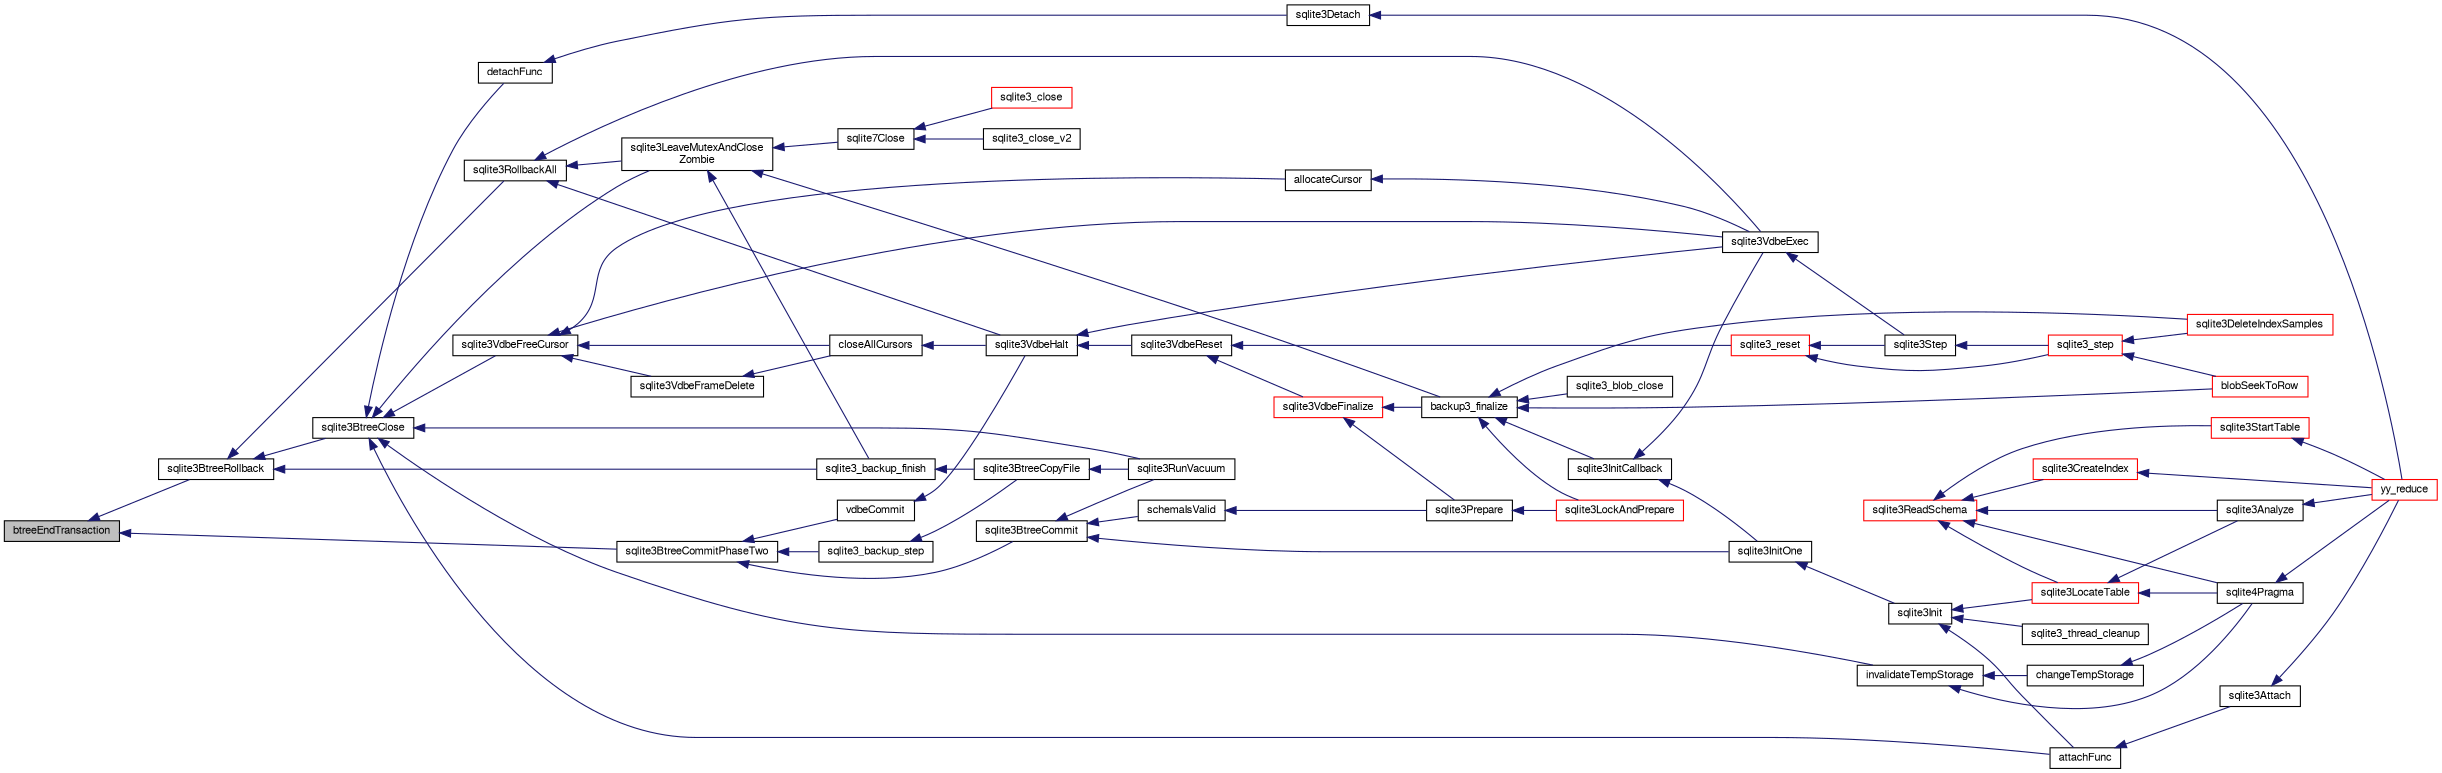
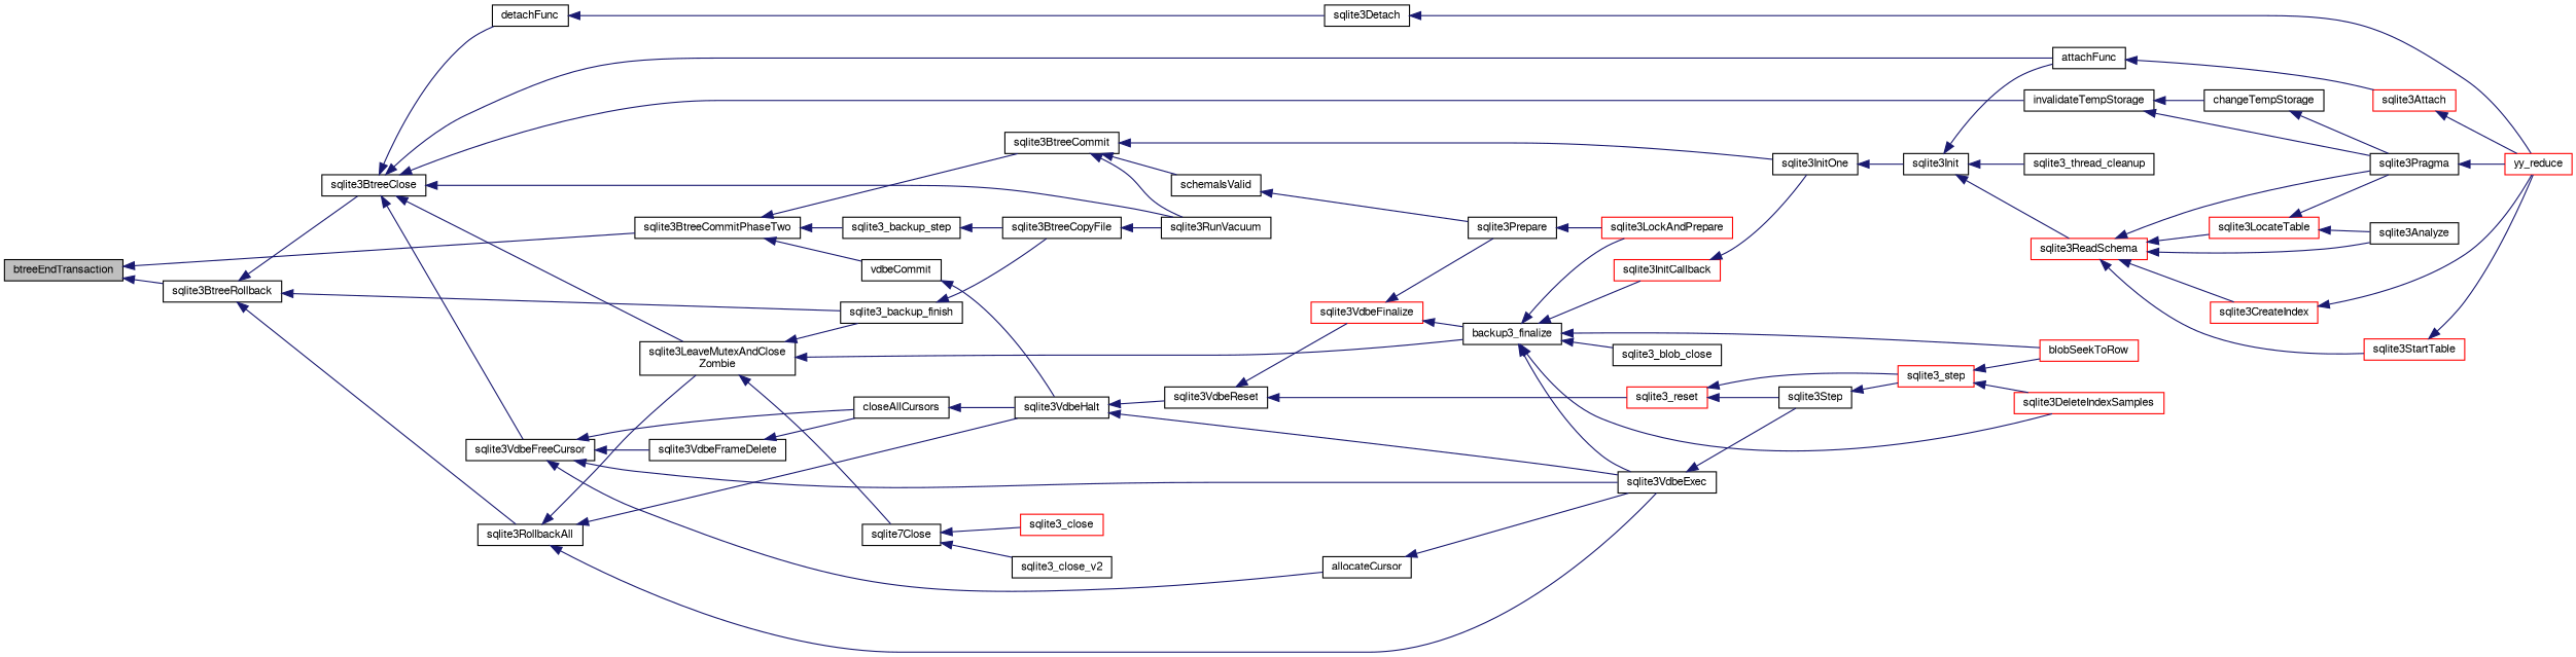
  digraph {
    rankdir=LR
    node [color=black fillcolor=white fontname=FreeSans fontsize=10 shape=record style=filled]
    edge [color=midnightblue dir=back fontname=FreeSans fontsize=10 labelfontname=FreeSans labelfontsize=10 style=solid]
    n1 [fillcolor=grey75 fontcolor=black height=0.2 label=btreeEndTransaction width=0.4]
    n2 [height=0.2 label=sqlite3BtreeCommitPhaseTwo width=0.4]
    n3 [height=0.2 label=sqlite3BtreeRollback width=0.4]
    n4 [height=0.2 label=sqlite3BtreeCommit width=0.4]
    n5 [height=0.2 label=sqlite3_backup_step width=0.4]
    n6 [height=0.2 label=vdbeCommit width=0.4]
    n7 [height=0.2 label=sqlite3BtreeClose width=0.4]
    n8 [height=0.2 label=sqlite3_backup_finish width=0.4]
    n9 [height=0.2 label=sqlite3RollbackAll width=0.4]
    n10 [height=0.2 label=sqlite3InitOne width=0.4]
    n11 [height=0.2 label=schemaIsValid width=0.4]
    n12 [height=0.2 label=sqlite3RunVacuum width=0.4]
    n13 [height=0.2 label=sqlite3BtreeCopyFile width=0.4]
    n14 [height=0.2 label=sqlite3VdbeHalt width=0.4]
    n15 [height=0.2 label=sqlite3Init width=0.4]
    n16 [height=0.2 label=sqlite3Prepare width=0.4]
    n17 [height=0.2 label=attachFunc width=0.4]
    n18 [color=red height=0.2 label=sqlite3ReadSchema width=0.4]
    n19 [height=0.2 label=sqlite3_thread_cleanup width=0.4]
-   n20 [height=0.2 label=sqlite3Attach width=0.4]
+   n20 [color=red height=0.2 label=sqlite3Attach width=0.4]
    n21 [height=0.2 label=sqlite3Analyze width=0.4]
    n22 [color=red height=0.2 label=sqlite3LocateTable width=0.4]
-   n23 [height=0.2 label=sqlite4Pragma width=0.4]
+   n23 [height=0.2 label=sqlite3Pragma width=0.4]
    n24 [color=red height=0.2 label=sqlite3StartTable width=0.4]
    n25 [color=red height=0.2 label=sqlite3CreateIndex width=0.4]
    n26 [color=red height=0.2 label=yy_reduce width=0.4]
    n27 [color=red height=0.2 label=sqlite3LockAndPrepare width=0.4]
    n28 [height=0.2 label=sqlite3VdbeExec width=0.4]
    n29 [height=0.2 label=sqlite3Step width=0.4]
    n30 [color=red height=0.2 label=sqlite3_step width=0.4]
    n31 [color=red height=0.2 label=blobSeekToRow width=0.4]
    n32 [color=red height=0.2 label=sqlite3DeleteIndexSamples width=0.4]
    n33 [height=0.2 label=sqlite3VdbeReset width=0.4]
    n34 [color=red height=0.2 label=sqlite3VdbeFinalize width=0.4]
    n35 [color=red height=0.2 label=sqlite3_reset width=0.4]
    n36 [height=0.2 label=backup3_finalize width=0.4]
    n37 [height=0.2 label=sqlite3_blob_close width=0.4]
-   n38 [height=0.2 label=sqlite3InitCallback width=0.4]
+   n38 [color=red height=0.2 label=sqlite3InitCallback width=0.4]
    n39 [height=0.2 label=sqlite3VdbeFreeCursor width=0.4]
    n40 [height=0.2 label=detachFunc width=0.4]
    n41 [height=0.2 label=invalidateTempStorage width=0.4]
    n42 [height=0.2 label="sqlite3LeaveMutexAndClose\lZombie" width=0.4]
    n43 [height=0.2 label=sqlite3VdbeFrameDelete width=0.4]
    n44 [height=0.2 label=closeAllCursors width=0.4]
    n45 [height=0.2 label=allocateCursor width=0.4]
    n46 [height=0.2 label=sqlite3Detach width=0.4]
    n47 [height=0.2 label=changeTempStorage width=0.4]
    n48 [height=0.2 label=sqlite7Close width=0.4]
    n49 [color=red height=0.2 label=sqlite3_close width=0.4]
    n50 [height=0.2 label=sqlite3_close_v2 width=0.4]
    n1 -> n2
    n1 -> n3
    n2 -> n4
    n2 -> n5
    n2 -> n6
    n3 -> n7
    n3 -> n8
    n3 -> n9
    n4 -> n10
    n4 -> n11
    n4 -> n12
    n5 -> n13
    n6 -> n14
    n7 -> n12
    n7 -> n17
    n7 -> n39
    n7 -> n40
    n7 -> n41
    n7 -> n42
    n8 -> n13
    n9 -> n14
    n9 -> n28
    n9 -> n42
    n10 -> n15
    n11 -> n16
    n13 -> n12
    n14 -> n28
    n14 -> n33
    n15 -> n17
-   n15 -> n22
+   n15 -> n18
    n15 -> n19
    n16 -> n27
    n17 -> n20
    n18 -> n21
    n18 -> n22
    n18 -> n23
    n18 -> n24
    n18 -> n25
    n20 -> n26
-   n21 -> n26
    n22 -> n21
    n22 -> n23
    n23 -> n26
    n24 -> n26
    n25 -> n26
    n28 -> n29
    n29 -> n30
    n30 -> n31
    n30 -> n32
    n33 -> n34
    n33 -> n35
    n34 -> n16
    n34 -> n36
    n35 -> n29
    n35 -> n30
    n36 -> n27
    n36 -> n31
    n36 -> n32
    n36 -> n37
    n36 -> n38
    n38 -> n10
-   n38 -> n28
+   n36 -> n28
    n39 -> n28
    n39 -> n43
    n39 -> n44
    n39 -> n45
    n40 -> n46
    n41 -> n23
    n41 -> n47
    n42 -> n8
    n42 -> n36
    n42 -> n48
    n43 -> n44
    n44 -> n14
    n45 -> n28
    n46 -> n26
    n47 -> n23
    n48 -> n49
    n48 -> n50
  }
